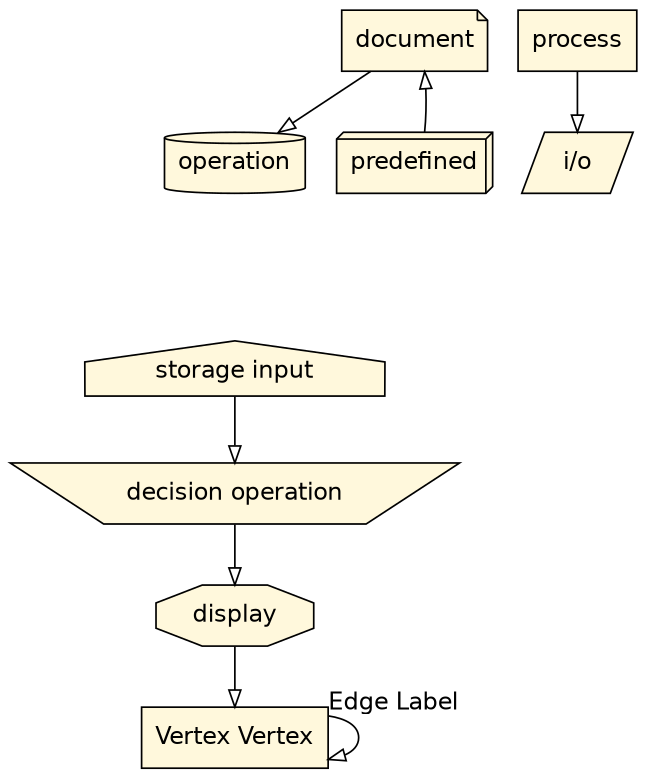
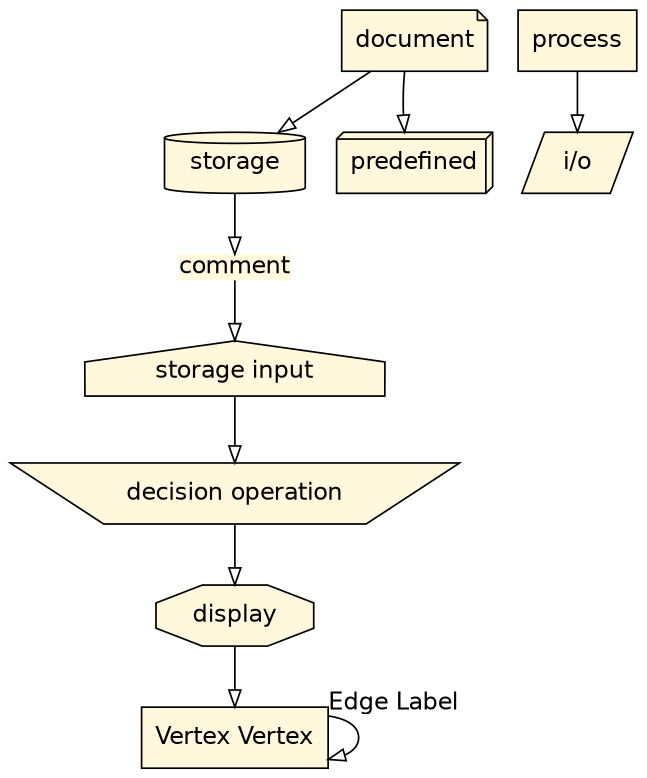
  digraph {
    node [fillcolor=cornsilk fontname=Helvetica shape=box style=filled]
    edge [arrowhead=onormal fontname=Helvetica]
    n1 [label=document shape=note]
-   n2 [label=operation shape=cylinder]
+   n2 [label=storage shape=cylinder]
+   n3 [label=comment shape=plain]
    n4 [label="storage input" shape=house]
    n5 [label="i/o" shape=parallelogram]
    n6 [label=predefined shape=box3d]
    n7 [label="decision operation" shape=invtrapezium]
    n8 [label=display shape=octagon]
    n9 [label="Vertex Vertex"]
    n10 [label=process]
    n1 -> n2
+   n2 -> n3
+   n3 -> n4
    n4 -> n7
-   n6 -> n1
+   n1 -> n6
    n7 -> n8
    n8 -> n9
    n9 -> n9 [taillabel="Edge Label"]
    n10 -> n5
  }
